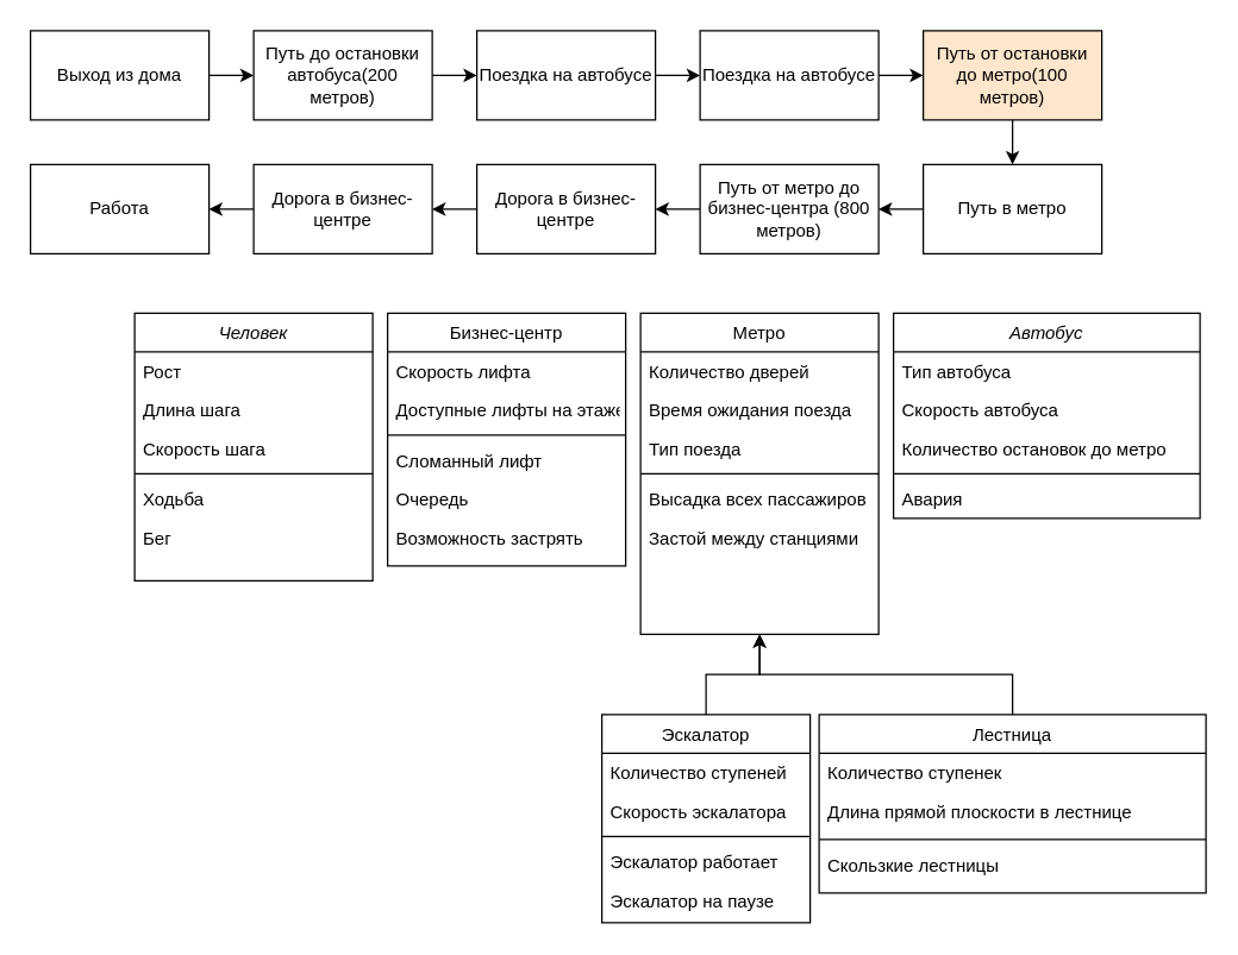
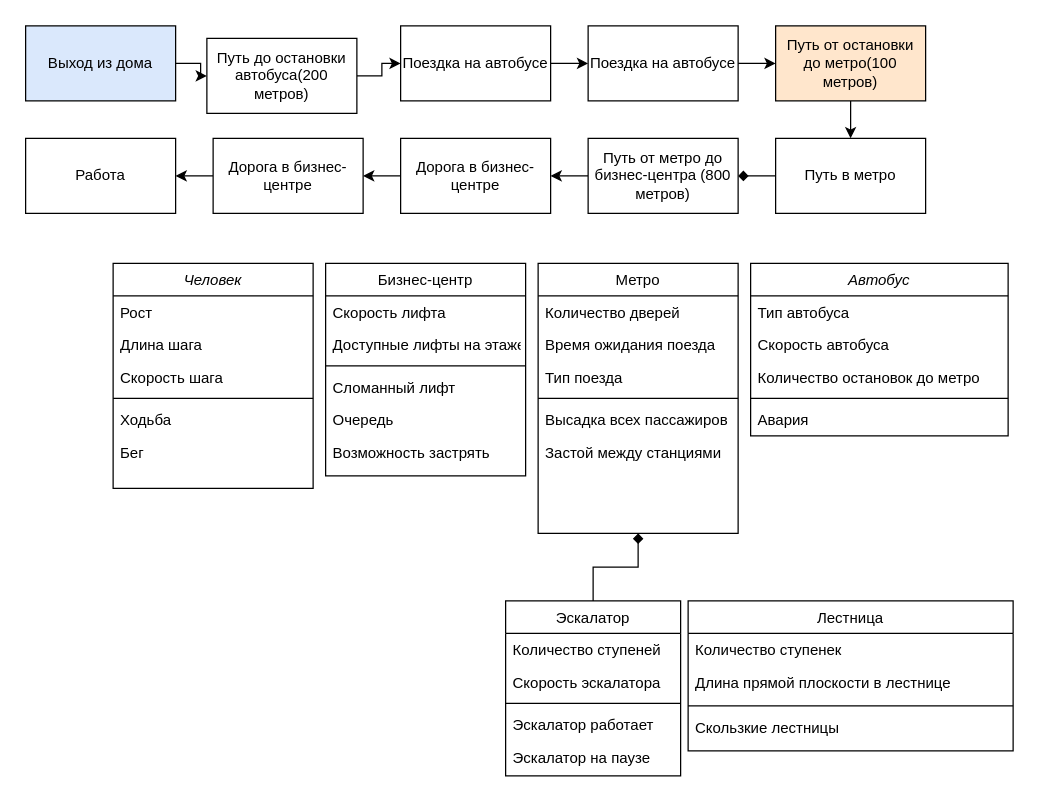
  <mxCell id="0" />
  <mxCell id="1" parent="0" />
  <mxCell id="2" value="Человек" style="swimlane;fontStyle=2;align=center;verticalAlign=top;childLayout=stackLayout;horizontal=1;startSize=26;horizontalStack=0;resizeParent=1;resizeLast=0;collapsible=1;marginBottom=0;rounded=0;shadow=0;strokeWidth=1;" parent="1" vertex="1"><mxGeometry x="90" y="210" width="160" height="180" as="geometry"><mxRectangle x="230" y="140" width="160" height="26" as="alternateBounds" /></mxGeometry></mxCell>
  <mxCell id="3" value="Рост" style="text;align=left;verticalAlign=top;spacingLeft=4;spacingRight=4;overflow=hidden;rotatable=0;points=[[0,0.5],[1,0.5]];portConstraint=eastwest;" parent="2" vertex="1"><mxGeometry y="26" width="160" height="26" as="geometry" /></mxCell>
  <mxCell id="4" value="Длина шага" style="text;align=left;verticalAlign=top;spacingLeft=4;spacingRight=4;overflow=hidden;rotatable=0;points=[[0,0.5],[1,0.5]];portConstraint=eastwest;rounded=0;shadow=0;html=0;" parent="2" vertex="1"><mxGeometry y="52" width="160" height="26" as="geometry" /></mxCell>
  <mxCell id="5" value="Скорость шага" style="text;align=left;verticalAlign=top;spacingLeft=4;spacingRight=4;overflow=hidden;rotatable=0;points=[[0,0.5],[1,0.5]];portConstraint=eastwest;rounded=0;shadow=0;html=0;" parent="2" vertex="1"><mxGeometry y="78" width="160" height="26" as="geometry" /></mxCell>
  <mxCell id="6" value="" style="line;html=1;strokeWidth=1;align=left;verticalAlign=middle;spacingTop=-1;spacingLeft=3;spacingRight=3;rotatable=0;labelPosition=right;points=[];portConstraint=eastwest;" parent="2" vertex="1"><mxGeometry y="104" width="160" height="8" as="geometry" /></mxCell>
  <mxCell id="7" value="Ходьба" style="text;align=left;verticalAlign=top;spacingLeft=4;spacingRight=4;overflow=hidden;rotatable=0;points=[[0,0.5],[1,0.5]];portConstraint=eastwest;rounded=0;shadow=0;html=0;" parent="2" vertex="1"><mxGeometry y="112" width="160" height="26" as="geometry" /></mxCell>
  <mxCell id="8" value="Бег" style="text;align=left;verticalAlign=top;spacingLeft=4;spacingRight=4;overflow=hidden;rotatable=0;points=[[0,0.5],[1,0.5]];portConstraint=eastwest;rounded=0;shadow=0;html=0;" parent="2" vertex="1"><mxGeometry y="138" width="160" height="26" as="geometry" /></mxCell>
- <mxCell id="9" style="edgeStyle=orthogonalEdgeStyle;rounded=0;orthogonalLoop=1;jettySize=auto;html=1;entryX=0.5;entryY=1;entryDx=0;entryDy=0;" parent="1" source="10" target="22" edge="1"><mxGeometry relative="1" as="geometry" /></mxCell>
  <mxCell id="10" value="Лестница" style="swimlane;fontStyle=0;align=center;verticalAlign=top;childLayout=stackLayout;horizontal=1;startSize=26;horizontalStack=0;resizeParent=1;resizeLast=0;collapsible=1;marginBottom=0;rounded=0;shadow=0;strokeWidth=1;" parent="1" vertex="1"><mxGeometry x="550" y="480" width="260" height="120" as="geometry"><mxRectangle x="130" y="380" width="160" height="26" as="alternateBounds" /></mxGeometry></mxCell>
  <mxCell id="11" value="Количество ступенек" style="text;align=left;verticalAlign=top;spacingLeft=4;spacingRight=4;overflow=hidden;rotatable=0;points=[[0,0.5],[1,0.5]];portConstraint=eastwest;" parent="10" vertex="1"><mxGeometry y="26" width="260" height="26" as="geometry" /></mxCell>
  <mxCell id="12" value="Длина прямой плоскости в лестнице" style="text;align=left;verticalAlign=top;spacingLeft=4;spacingRight=4;overflow=hidden;rotatable=0;points=[[0,0.5],[1,0.5]];portConstraint=eastwest;rounded=0;shadow=0;html=0;" parent="10" vertex="1"><mxGeometry y="52" width="260" height="28" as="geometry" /></mxCell>
  <mxCell id="13" value="" style="line;html=1;strokeWidth=1;align=left;verticalAlign=middle;spacingTop=-1;spacingLeft=3;spacingRight=3;rotatable=0;labelPosition=right;points=[];portConstraint=eastwest;" parent="10" vertex="1"><mxGeometry y="80" width="260" height="8" as="geometry" /></mxCell>
  <mxCell id="14" value="Скользкие лестницы" style="text;align=left;verticalAlign=top;spacingLeft=4;spacingRight=4;overflow=hidden;rotatable=0;points=[[0,0.5],[1,0.5]];portConstraint=eastwest;rounded=0;shadow=0;html=0;" parent="10" vertex="1"><mxGeometry y="88" width="260" height="28" as="geometry" /></mxCell>
- <mxCell id="15" style="edgeStyle=orthogonalEdgeStyle;rounded=0;orthogonalLoop=1;jettySize=auto;html=1;entryX=0.5;entryY=1;entryDx=0;entryDy=0;" parent="1" source="16" target="22" edge="1"><mxGeometry relative="1" as="geometry" /></mxCell>
+ <mxCell id="15" style="edgeStyle=orthogonalEdgeStyle;rounded=0;orthogonalLoop=1;jettySize=auto;html=1;entryX=0.5;entryY=1;entryDx=0;entryDy=0;endArrow=diamond;" parent="1" source="16" target="22" edge="1"><mxGeometry relative="1" as="geometry" /></mxCell>
  <mxCell id="16" value="Эскалатор" style="swimlane;fontStyle=0;align=center;verticalAlign=top;childLayout=stackLayout;horizontal=1;startSize=26;horizontalStack=0;resizeParent=1;resizeLast=0;collapsible=1;marginBottom=0;rounded=0;shadow=0;strokeWidth=1;" parent="1" vertex="1"><mxGeometry x="404" y="480" width="140" height="140" as="geometry"><mxRectangle x="340" y="380" width="170" height="26" as="alternateBounds" /></mxGeometry></mxCell>
  <mxCell id="17" value="Количество ступеней" style="text;align=left;verticalAlign=top;spacingLeft=4;spacingRight=4;overflow=hidden;rotatable=0;points=[[0,0.5],[1,0.5]];portConstraint=eastwest;" parent="16" vertex="1"><mxGeometry y="26" width="140" height="26" as="geometry" /></mxCell>
  <mxCell id="18" value="Скорость эскалатора" style="text;align=left;verticalAlign=top;spacingLeft=4;spacingRight=4;overflow=hidden;rotatable=0;points=[[0,0.5],[1,0.5]];portConstraint=eastwest;" parent="16" vertex="1"><mxGeometry y="52" width="140" height="26" as="geometry" /></mxCell>
  <mxCell id="19" value="" style="line;html=1;strokeWidth=1;align=left;verticalAlign=middle;spacingTop=-1;spacingLeft=3;spacingRight=3;rotatable=0;labelPosition=right;points=[];portConstraint=eastwest;" parent="16" vertex="1"><mxGeometry y="78" width="140" height="8" as="geometry" /></mxCell>
  <mxCell id="20" value="Эскалатор работает" style="text;align=left;verticalAlign=top;spacingLeft=4;spacingRight=4;overflow=hidden;rotatable=0;points=[[0,0.5],[1,0.5]];portConstraint=eastwest;rounded=0;shadow=0;html=0;" parent="16" vertex="1"><mxGeometry y="86" width="140" height="26" as="geometry" /></mxCell>
  <mxCell id="21" value="Эскалатор на паузе" style="text;align=left;verticalAlign=top;spacingLeft=4;spacingRight=4;overflow=hidden;rotatable=0;points=[[0,0.5],[1,0.5]];portConstraint=eastwest;rounded=0;shadow=0;html=0;" parent="16" vertex="1"><mxGeometry y="112" width="140" height="26" as="geometry" /></mxCell>
  <mxCell id="22" value="Метро" style="swimlane;fontStyle=0;align=center;verticalAlign=top;childLayout=stackLayout;horizontal=1;startSize=26;horizontalStack=0;resizeParent=1;resizeLast=0;collapsible=1;marginBottom=0;rounded=0;shadow=0;strokeWidth=1;" parent="1" vertex="1"><mxGeometry x="430" y="210" width="160" height="216" as="geometry"><mxRectangle x="550" y="140" width="160" height="26" as="alternateBounds" /></mxGeometry></mxCell>
  <mxCell id="23" value="Количество дверей" style="text;align=left;verticalAlign=top;spacingLeft=4;spacingRight=4;overflow=hidden;rotatable=0;points=[[0,0.5],[1,0.5]];portConstraint=eastwest;rounded=0;shadow=0;html=0;" parent="22" vertex="1"><mxGeometry y="26" width="160" height="26" as="geometry" /></mxCell>
  <mxCell id="24" value="Время ожидания поезда" style="text;align=left;verticalAlign=top;spacingLeft=4;spacingRight=4;overflow=hidden;rotatable=0;points=[[0,0.5],[1,0.5]];portConstraint=eastwest;rounded=0;shadow=0;html=0;" parent="22" vertex="1"><mxGeometry y="52" width="160" height="26" as="geometry" /></mxCell>
  <mxCell id="25" value="Тип поезда" style="text;align=left;verticalAlign=top;spacingLeft=4;spacingRight=4;overflow=hidden;rotatable=0;points=[[0,0.5],[1,0.5]];portConstraint=eastwest;rounded=0;shadow=0;html=0;" parent="22" vertex="1"><mxGeometry y="78" width="160" height="26" as="geometry" /></mxCell>
  <mxCell id="26" value="" style="line;html=1;strokeWidth=1;align=left;verticalAlign=middle;spacingTop=-1;spacingLeft=3;spacingRight=3;rotatable=0;labelPosition=right;points=[];portConstraint=eastwest;" parent="22" vertex="1"><mxGeometry y="104" width="160" height="8" as="geometry" /></mxCell>
  <mxCell id="27" value="Высадка всех пассажиров" style="text;align=left;verticalAlign=top;spacingLeft=4;spacingRight=4;overflow=hidden;rotatable=0;points=[[0,0.5],[1,0.5]];portConstraint=eastwest;" parent="22" vertex="1"><mxGeometry y="112" width="160" height="26" as="geometry" /></mxCell>
  <mxCell id="28" value="Застой между станциями" style="text;align=left;verticalAlign=top;spacingLeft=4;spacingRight=4;overflow=hidden;rotatable=0;points=[[0,0.5],[1,0.5]];portConstraint=eastwest;" parent="22" vertex="1"><mxGeometry y="138" width="160" height="26" as="geometry" /></mxCell>
  <mxCell id="29" value="Автобус" style="swimlane;fontStyle=2;align=center;verticalAlign=top;childLayout=stackLayout;horizontal=1;startSize=26;horizontalStack=0;resizeParent=1;resizeLast=0;collapsible=1;marginBottom=0;rounded=0;shadow=0;strokeWidth=1;" parent="1" vertex="1"><mxGeometry x="600" y="210" width="206" height="138" as="geometry"><mxRectangle x="230" y="140" width="160" height="26" as="alternateBounds" /></mxGeometry></mxCell>
  <mxCell id="30" value="Тип автобуса" style="text;align=left;verticalAlign=top;spacingLeft=4;spacingRight=4;overflow=hidden;rotatable=0;points=[[0,0.5],[1,0.5]];portConstraint=eastwest;" parent="29" vertex="1"><mxGeometry y="26" width="206" height="26" as="geometry" /></mxCell>
  <mxCell id="31" value="Скорость автобуса" style="text;align=left;verticalAlign=top;spacingLeft=4;spacingRight=4;overflow=hidden;rotatable=0;points=[[0,0.5],[1,0.5]];portConstraint=eastwest;rounded=0;shadow=0;html=0;" parent="29" vertex="1"><mxGeometry y="52" width="206" height="26" as="geometry" /></mxCell>
  <mxCell id="32" value="Количество остановок до метро" style="text;align=left;verticalAlign=top;spacingLeft=4;spacingRight=4;overflow=hidden;rotatable=0;points=[[0,0.5],[1,0.5]];portConstraint=eastwest;rounded=0;shadow=0;html=0;" parent="29" vertex="1"><mxGeometry y="78" width="206" height="26" as="geometry" /></mxCell>
  <mxCell id="33" value="" style="line;html=1;strokeWidth=1;align=left;verticalAlign=middle;spacingTop=-1;spacingLeft=3;spacingRight=3;rotatable=0;labelPosition=right;points=[];portConstraint=eastwest;" parent="29" vertex="1"><mxGeometry y="104" width="206" height="8" as="geometry" /></mxCell>
  <mxCell id="34" value="Авария" style="text;align=left;verticalAlign=top;spacingLeft=4;spacingRight=4;overflow=hidden;rotatable=0;points=[[0,0.5],[1,0.5]];portConstraint=eastwest;" parent="29" vertex="1"><mxGeometry y="112" width="206" height="26" as="geometry" /></mxCell>
  <mxCell id="35" style="edgeStyle=orthogonalEdgeStyle;rounded=0;orthogonalLoop=1;jettySize=auto;html=1;entryX=0;entryY=0.5;entryDx=0;entryDy=0;" parent="1" source="36" target="38" edge="1"><mxGeometry relative="1" as="geometry" /></mxCell>
- <mxCell id="36" value="Выход из дома" style="rounded=0;whiteSpace=wrap;html=1;" parent="1" vertex="1"><mxGeometry x="20" y="20" width="120" height="60" as="geometry" /></mxCell>
+ <mxCell id="36" value="Выход из дома" style="rounded=0;whiteSpace=wrap;html=1;fillColor=#dae8fc;" parent="1" vertex="1"><mxGeometry x="20" y="20" width="120" height="60" as="geometry" /></mxCell>
  <mxCell id="37" style="edgeStyle=orthogonalEdgeStyle;rounded=0;orthogonalLoop=1;jettySize=auto;html=1;entryX=0;entryY=0.5;entryDx=0;entryDy=0;" parent="1" source="38" target="40" edge="1"><mxGeometry relative="1" as="geometry" /></mxCell>
- <mxCell id="38" value="Путь до остановки автобуса(200 метров)" style="rounded=0;whiteSpace=wrap;html=1;" parent="1" vertex="1"><mxGeometry x="170" y="20" width="120" height="60" as="geometry" /></mxCell>
+ <mxCell id="38" value="Путь до остановки автобуса(200 метров)" style="rounded=0;whiteSpace=wrap;html=1;" parent="1" vertex="1"><mxGeometry x="165" y="30" width="120" height="60" as="geometry" /></mxCell>
  <mxCell id="39" style="edgeStyle=orthogonalEdgeStyle;rounded=0;orthogonalLoop=1;jettySize=auto;html=1;entryX=0;entryY=0.5;entryDx=0;entryDy=0;" parent="1" source="40" target="42" edge="1"><mxGeometry relative="1" as="geometry" /></mxCell>
  <mxCell id="40" value="Поездка на автобусе" style="rounded=0;whiteSpace=wrap;html=1;" parent="1" vertex="1"><mxGeometry x="320" y="20" width="120" height="60" as="geometry" /></mxCell>
  <mxCell id="41" style="edgeStyle=orthogonalEdgeStyle;rounded=0;orthogonalLoop=1;jettySize=auto;html=1;entryX=0;entryY=0.5;entryDx=0;entryDy=0;" parent="1" source="42" target="44" edge="1"><mxGeometry relative="1" as="geometry" /></mxCell>
  <mxCell id="42" value="Поездка на автобусе" style="rounded=0;whiteSpace=wrap;html=1;" parent="1" vertex="1"><mxGeometry x="470" y="20" width="120" height="60" as="geometry" /></mxCell>
  <mxCell id="43" style="edgeStyle=orthogonalEdgeStyle;rounded=0;orthogonalLoop=1;jettySize=auto;html=1;" parent="1" source="44" target="46" edge="1"><mxGeometry relative="1" as="geometry" /></mxCell>
  <mxCell id="44" value="Путь от остановки до метро(100 метров)" style="rounded=0;whiteSpace=wrap;html=1;fillColor=#ffe6cc;" parent="1" vertex="1"><mxGeometry x="620" y="20" width="120" height="60" as="geometry" /></mxCell>
- <mxCell id="45" style="edgeStyle=orthogonalEdgeStyle;rounded=0;orthogonalLoop=1;jettySize=auto;html=1;" parent="1" source="46" target="48" edge="1"><mxGeometry relative="1" as="geometry" /></mxCell>
+ <mxCell id="45" style="edgeStyle=orthogonalEdgeStyle;rounded=0;orthogonalLoop=1;jettySize=auto;html=1;endArrow=diamond;" parent="1" source="46" target="48" edge="1"><mxGeometry relative="1" as="geometry" /></mxCell>
  <mxCell id="46" value="Путь в метро" style="rounded=0;whiteSpace=wrap;html=1;" parent="1" vertex="1"><mxGeometry x="620" y="110" width="120" height="60" as="geometry" /></mxCell>
  <mxCell id="47" value="" style="edgeStyle=orthogonalEdgeStyle;rounded=0;orthogonalLoop=1;jettySize=auto;html=1;" parent="1" source="48" target="50" edge="1"><mxGeometry relative="1" as="geometry" /></mxCell>
  <mxCell id="48" value="Путь от метро до бизнес-центра (800 метров)" style="rounded=0;whiteSpace=wrap;html=1;" parent="1" vertex="1"><mxGeometry x="470" y="110" width="120" height="60" as="geometry" /></mxCell>
  <mxCell id="49" value="" style="edgeStyle=orthogonalEdgeStyle;rounded=0;orthogonalLoop=1;jettySize=auto;html=1;" parent="1" source="50" target="52" edge="1"><mxGeometry relative="1" as="geometry" /></mxCell>
  <mxCell id="50" value="Дорога в бизнес-центре" style="rounded=0;whiteSpace=wrap;html=1;" parent="1" vertex="1"><mxGeometry x="320" y="110" width="120" height="60" as="geometry" /></mxCell>
  <mxCell id="51" value="" style="edgeStyle=orthogonalEdgeStyle;rounded=0;orthogonalLoop=1;jettySize=auto;html=1;" parent="1" source="52" target="53" edge="1"><mxGeometry relative="1" as="geometry" /></mxCell>
  <mxCell id="52" value="Дорога в бизнес-центре" style="rounded=0;whiteSpace=wrap;html=1;" parent="1" vertex="1"><mxGeometry x="170" y="110" width="120" height="60" as="geometry" /></mxCell>
  <mxCell id="53" value="Работа" style="rounded=0;whiteSpace=wrap;html=1;" parent="1" vertex="1"><mxGeometry x="20" y="110" width="120" height="60" as="geometry" /></mxCell>
  <mxCell id="54" value="Бизнес-центр" style="swimlane;fontStyle=0;align=center;verticalAlign=top;childLayout=stackLayout;horizontal=1;startSize=26;horizontalStack=0;resizeParent=1;resizeLast=0;collapsible=1;marginBottom=0;rounded=0;shadow=0;strokeWidth=1;" parent="1" vertex="1"><mxGeometry x="260" y="210" width="160" height="170" as="geometry"><mxRectangle x="550" y="140" width="160" height="26" as="alternateBounds" /></mxGeometry></mxCell>
  <mxCell id="55" value="Скорость лифта" style="text;align=left;verticalAlign=top;spacingLeft=4;spacingRight=4;overflow=hidden;rotatable=0;points=[[0,0.5],[1,0.5]];portConstraint=eastwest;rounded=0;shadow=0;html=0;" parent="54" vertex="1"><mxGeometry y="26" width="160" height="26" as="geometry" /></mxCell>
  <mxCell id="56" value="Доступные лифты на этаже" style="text;align=left;verticalAlign=top;spacingLeft=4;spacingRight=4;overflow=hidden;rotatable=0;points=[[0,0.5],[1,0.5]];portConstraint=eastwest;rounded=0;shadow=0;html=0;" parent="54" vertex="1"><mxGeometry y="52" width="160" height="26" as="geometry" /></mxCell>
  <mxCell id="57" value="" style="line;html=1;strokeWidth=1;align=left;verticalAlign=middle;spacingTop=-1;spacingLeft=3;spacingRight=3;rotatable=0;labelPosition=right;points=[];portConstraint=eastwest;" parent="54" vertex="1"><mxGeometry y="78" width="160" height="8" as="geometry" /></mxCell>
  <mxCell id="58" value="Сломанный лифт" style="text;align=left;verticalAlign=top;spacingLeft=4;spacingRight=4;overflow=hidden;rotatable=0;points=[[0,0.5],[1,0.5]];portConstraint=eastwest;" parent="54" vertex="1"><mxGeometry y="86" width="160" height="26" as="geometry" /></mxCell>
  <mxCell id="59" value="Очередь" style="text;align=left;verticalAlign=top;spacingLeft=4;spacingRight=4;overflow=hidden;rotatable=0;points=[[0,0.5],[1,0.5]];portConstraint=eastwest;" parent="54" vertex="1"><mxGeometry y="112" width="160" height="26" as="geometry" /></mxCell>
  <mxCell id="60" value="Возможность застрять" style="text;align=left;verticalAlign=top;spacingLeft=4;spacingRight=4;overflow=hidden;rotatable=0;points=[[0,0.5],[1,0.5]];portConstraint=eastwest;" vertex="1" parent="54"><mxGeometry y="138" width="160" height="26" as="geometry" /></mxCell>
